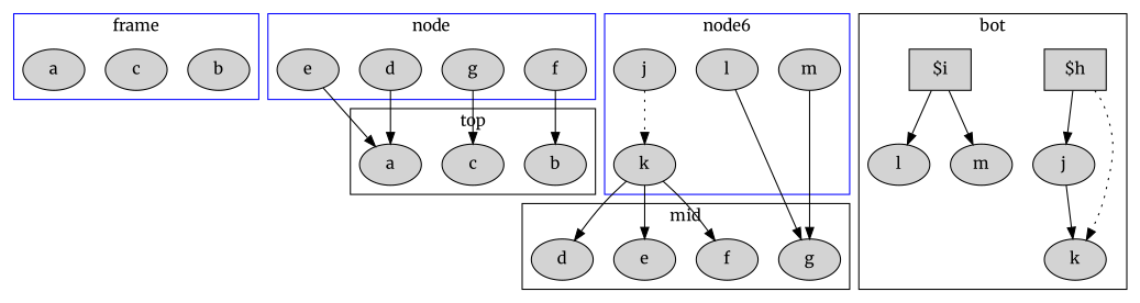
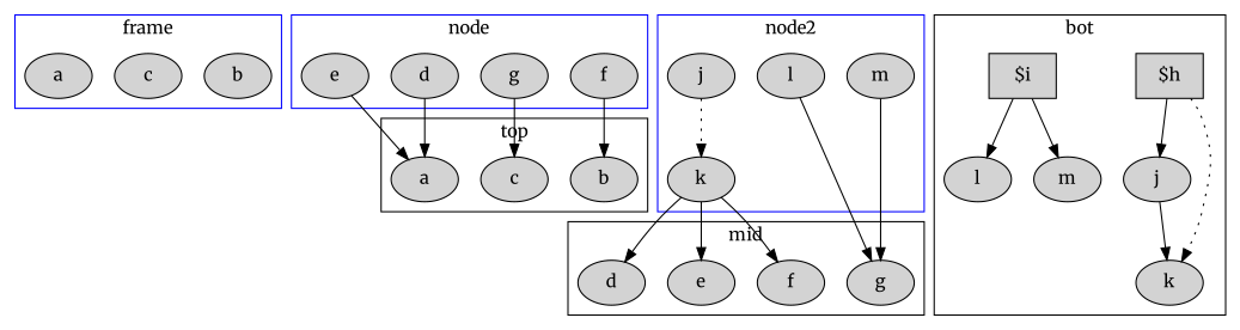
  digraph {
    fontname=Merriweather
    node [style=filled fontname=Merriweather]
    edge [fontname=Merriweather]
    n1 [label=b]
    n2 [label=c]
    n3 [label=a]
    n4 [label=f]
    n5 [label=g]
    n6 [label=d]
    n7 [label=e]
    n8 [label=l]
    n9 [label=m]
    n10 [label=j]
    n11 [label=k]
    n12 [label=b]
    n13 [label=c]
    n14 [label=a]
    n15 [label=f]
    n16 [label=g]
    n17 [label=d]
    n18 [label=e]
    n19 [label=l]
    n20 [label=m]
    n21 [label=j]
    n22 [label=k]
    n23 [label="$h" shape=box]
    n24 [label="$i" shape=box]
    subgraph cluster_1 {
      color=blue
      label=frame
      n1
      n2
      n3
    }
    subgraph cluster_2 {
      color=blue
      label="node"
      n4
      n5
      n6
      n7
    }
    subgraph cluster_3 {
      color=blue
-     label=node6
+     label=node2
      n8
      n9
      n10
      n11
    }
    subgraph cluster_4 {
      color=black
      label=top
      n12
      n13
      n14
    }
    subgraph cluster_5 {
      color=black
      label=mid
      n15
      n16
      n17
      n18
    }
    subgraph cluster_6 {
      color=black
      label=bot
      n19
      n20
      n21
      n22
      n23
      n24
    }
    n4 -> n12
    n5 -> n13
    n6 -> n14
    n7 -> n14
    n8 -> n16
    n9 -> n16
    n10 -> n11 [style=dotted]
    n11 -> n15
    n11 -> n17
    n11 -> n18
    n21 -> n22
    n23 -> n21
    n23 -> n22 [style=dotted]
    n24 -> n19
    n24 -> n20
  }
